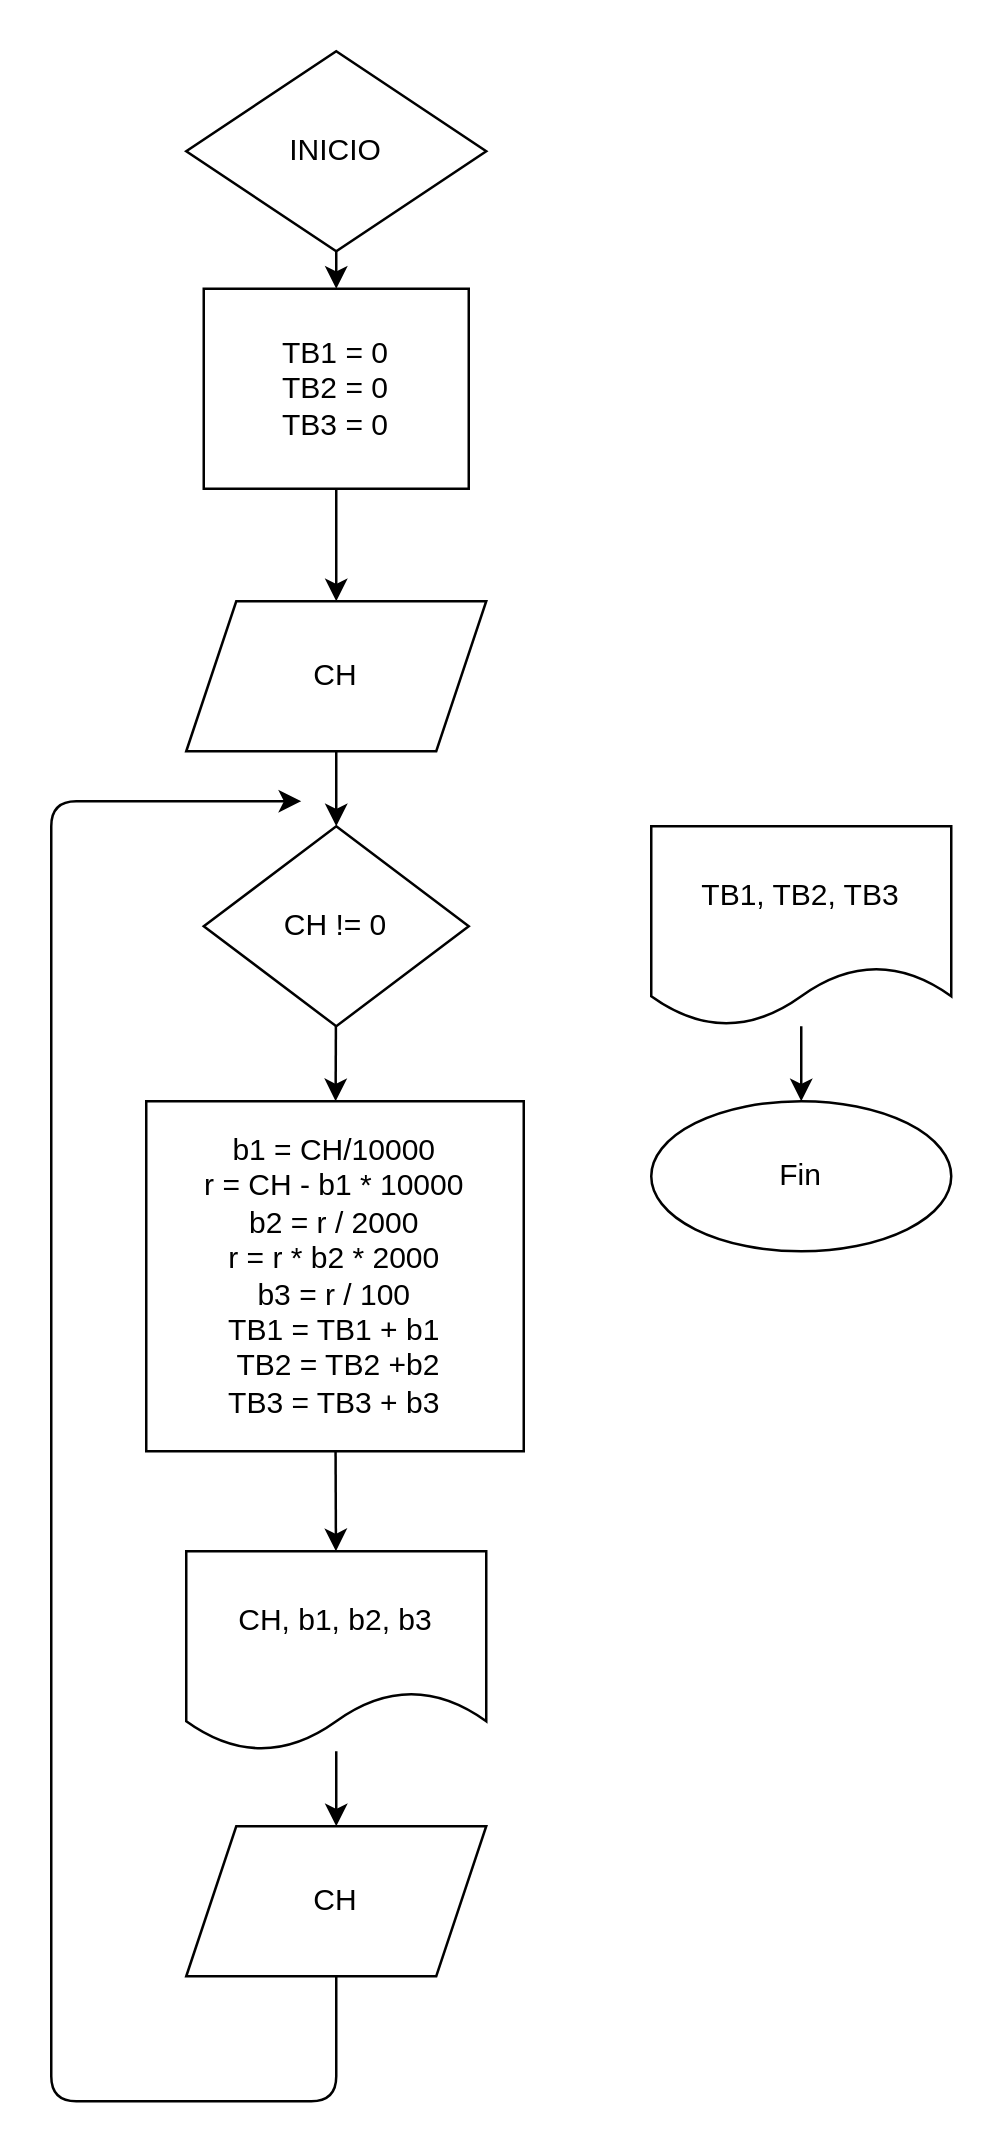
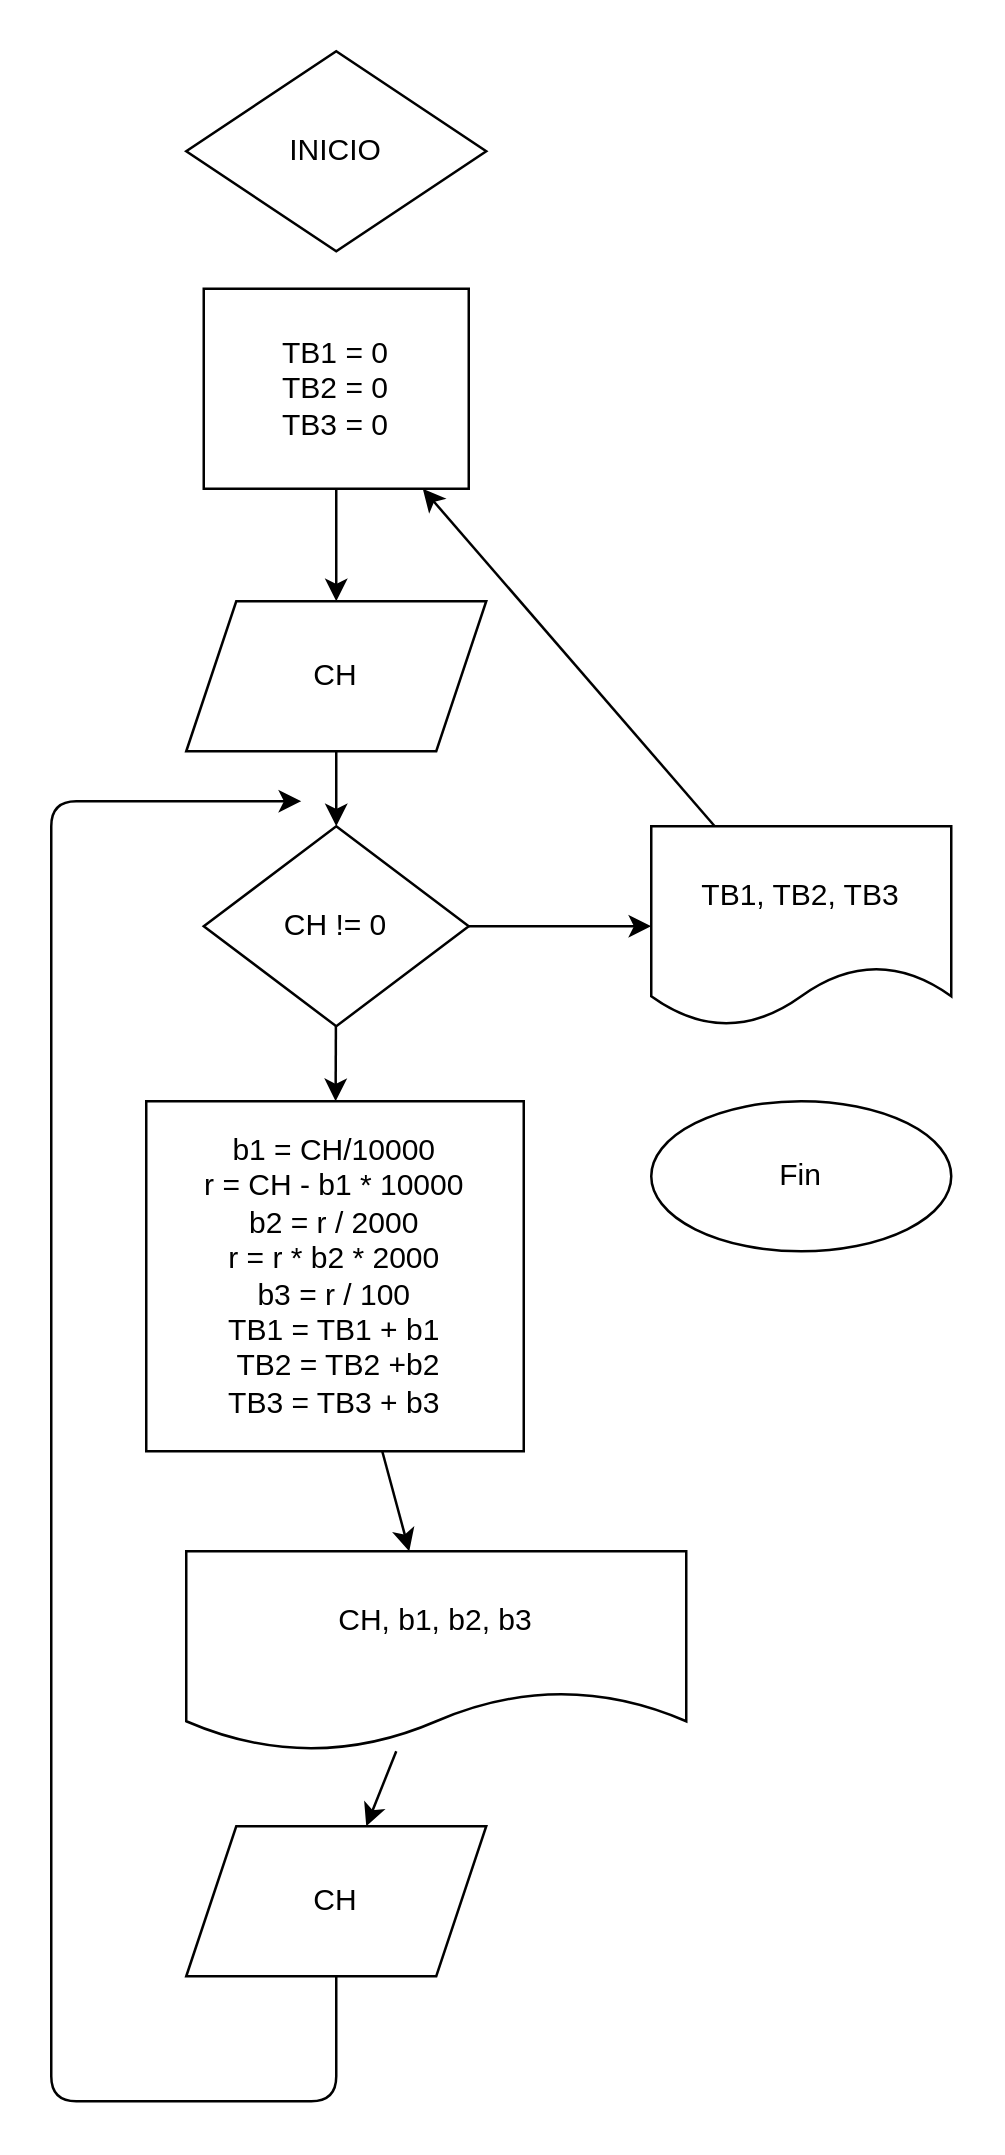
  <mxCell id="0" />
  <mxCell id="1" parent="0" />
- <mxCell id="2" value="" style="edgeStyle=none;html=1;" parent="1" source="3" target="5" edge="1"><mxGeometry relative="1" as="geometry" /></mxCell>
  <mxCell id="3" value="INICIO" style="rhombus;whiteSpace=wrap;html=1;" parent="1" vertex="1"><mxGeometry x="74" y="20" width="120" height="80" as="geometry" /></mxCell>
  <mxCell id="4" value="" style="edgeStyle=none;html=1;" parent="1" source="5" target="7" edge="1"><mxGeometry relative="1" as="geometry" /></mxCell>
  <mxCell id="5" value="TB1 = 0&lt;br&gt;TB2 = 0&lt;br&gt;TB3 = 0&lt;br&gt;" style="whiteSpace=wrap;html=1;" parent="1" vertex="1"><mxGeometry x="81" y="115" width="106" height="80" as="geometry" /></mxCell>
  <mxCell id="6" value="" style="edgeStyle=none;html=1;" parent="1" source="7" target="10" edge="1"><mxGeometry relative="1" as="geometry" /></mxCell>
  <mxCell id="7" value="CH" style="shape=parallelogram;perimeter=parallelogramPerimeter;whiteSpace=wrap;html=1;fixedSize=1;" parent="1" vertex="1"><mxGeometry x="74" y="240" width="120" height="60" as="geometry" /></mxCell>
  <mxCell id="8" value="" style="edgeStyle=none;html=1;" parent="1" source="10" target="12" edge="1"><mxGeometry relative="1" as="geometry" /></mxCell>
+ <mxCell id="9" value="" style="edgeStyle=none;html=1;" parent="1" source="10" target="18" edge="1"><mxGeometry relative="1" as="geometry" /></mxCell>
  <mxCell id="10" value="CH != 0" style="rhombus;whiteSpace=wrap;html=1;" parent="1" vertex="1"><mxGeometry x="81" y="330" width="106" height="80" as="geometry" /></mxCell>
  <mxCell id="11" value="" style="edgeStyle=none;html=1;" parent="1" source="12" target="14" edge="1"><mxGeometry relative="1" as="geometry" /></mxCell>
  <mxCell id="12" value="b1 = CH/10000&lt;br&gt;r = CH - b1 * 10000&lt;br&gt;b2 = r / 2000&lt;br&gt;r = r * b2 * 2000&lt;br&gt;b3 = r / 100&lt;br&gt;TB1 = TB1 + b1&lt;br&gt;&amp;nbsp;TB2 = TB2 +b2&lt;br&gt;TB3 = TB3 + b3" style="whiteSpace=wrap;html=1;" parent="1" vertex="1"><mxGeometry x="58" y="440" width="151" height="140" as="geometry" /></mxCell>
  <mxCell id="13" value="" style="edgeStyle=none;html=1;" parent="1" source="14" target="16" edge="1"><mxGeometry relative="1" as="geometry" /></mxCell>
- <mxCell id="14" value="CH, b1, b2, b3" style="shape=document;whiteSpace=wrap;html=1;boundedLbl=1;" parent="1" vertex="1"><mxGeometry x="74" y="620" width="120" height="80" as="geometry" /></mxCell>
+ <mxCell id="14" value="CH, b1, b2, b3" style="shape=document;whiteSpace=wrap;html=1;boundedLbl=1;" parent="1" vertex="1"><mxGeometry x="74" y="620" width="200" height="80" as="geometry" /></mxCell>
  <mxCell id="15" style="edgeStyle=none;html=1;" parent="1" source="16" edge="1"><mxGeometry relative="1" as="geometry"><mxPoint x="120" y="320" as="targetPoint" /><Array as="points"><mxPoint x="134" y="840" /><mxPoint x="20" y="840" /><mxPoint x="20" y="320" /></Array></mxGeometry></mxCell>
  <mxCell id="16" value="CH" style="shape=parallelogram;perimeter=parallelogramPerimeter;whiteSpace=wrap;html=1;fixedSize=1;" parent="1" vertex="1"><mxGeometry x="74" y="730" width="120" height="60" as="geometry" /></mxCell>
- <mxCell id="17" value="" style="edgeStyle=none;html=1;" parent="1" source="18" target="19" edge="1"><mxGeometry relative="1" as="geometry" /></mxCell>
+ <mxCell id="17" value="" style="edgeStyle=none;html=1;" parent="1" source="18" target="5" edge="1"><mxGeometry relative="1" as="geometry" /></mxCell>
  <mxCell id="18" value="TB1, TB2, TB3" style="shape=document;whiteSpace=wrap;html=1;boundedLbl=1;" parent="1" vertex="1"><mxGeometry x="260" y="330" width="120" height="80" as="geometry" /></mxCell>
  <mxCell id="19" value="Fin" style="ellipse;whiteSpace=wrap;html=1;" parent="1" vertex="1"><mxGeometry x="260" y="440" width="120" height="60" as="geometry" /></mxCell>
